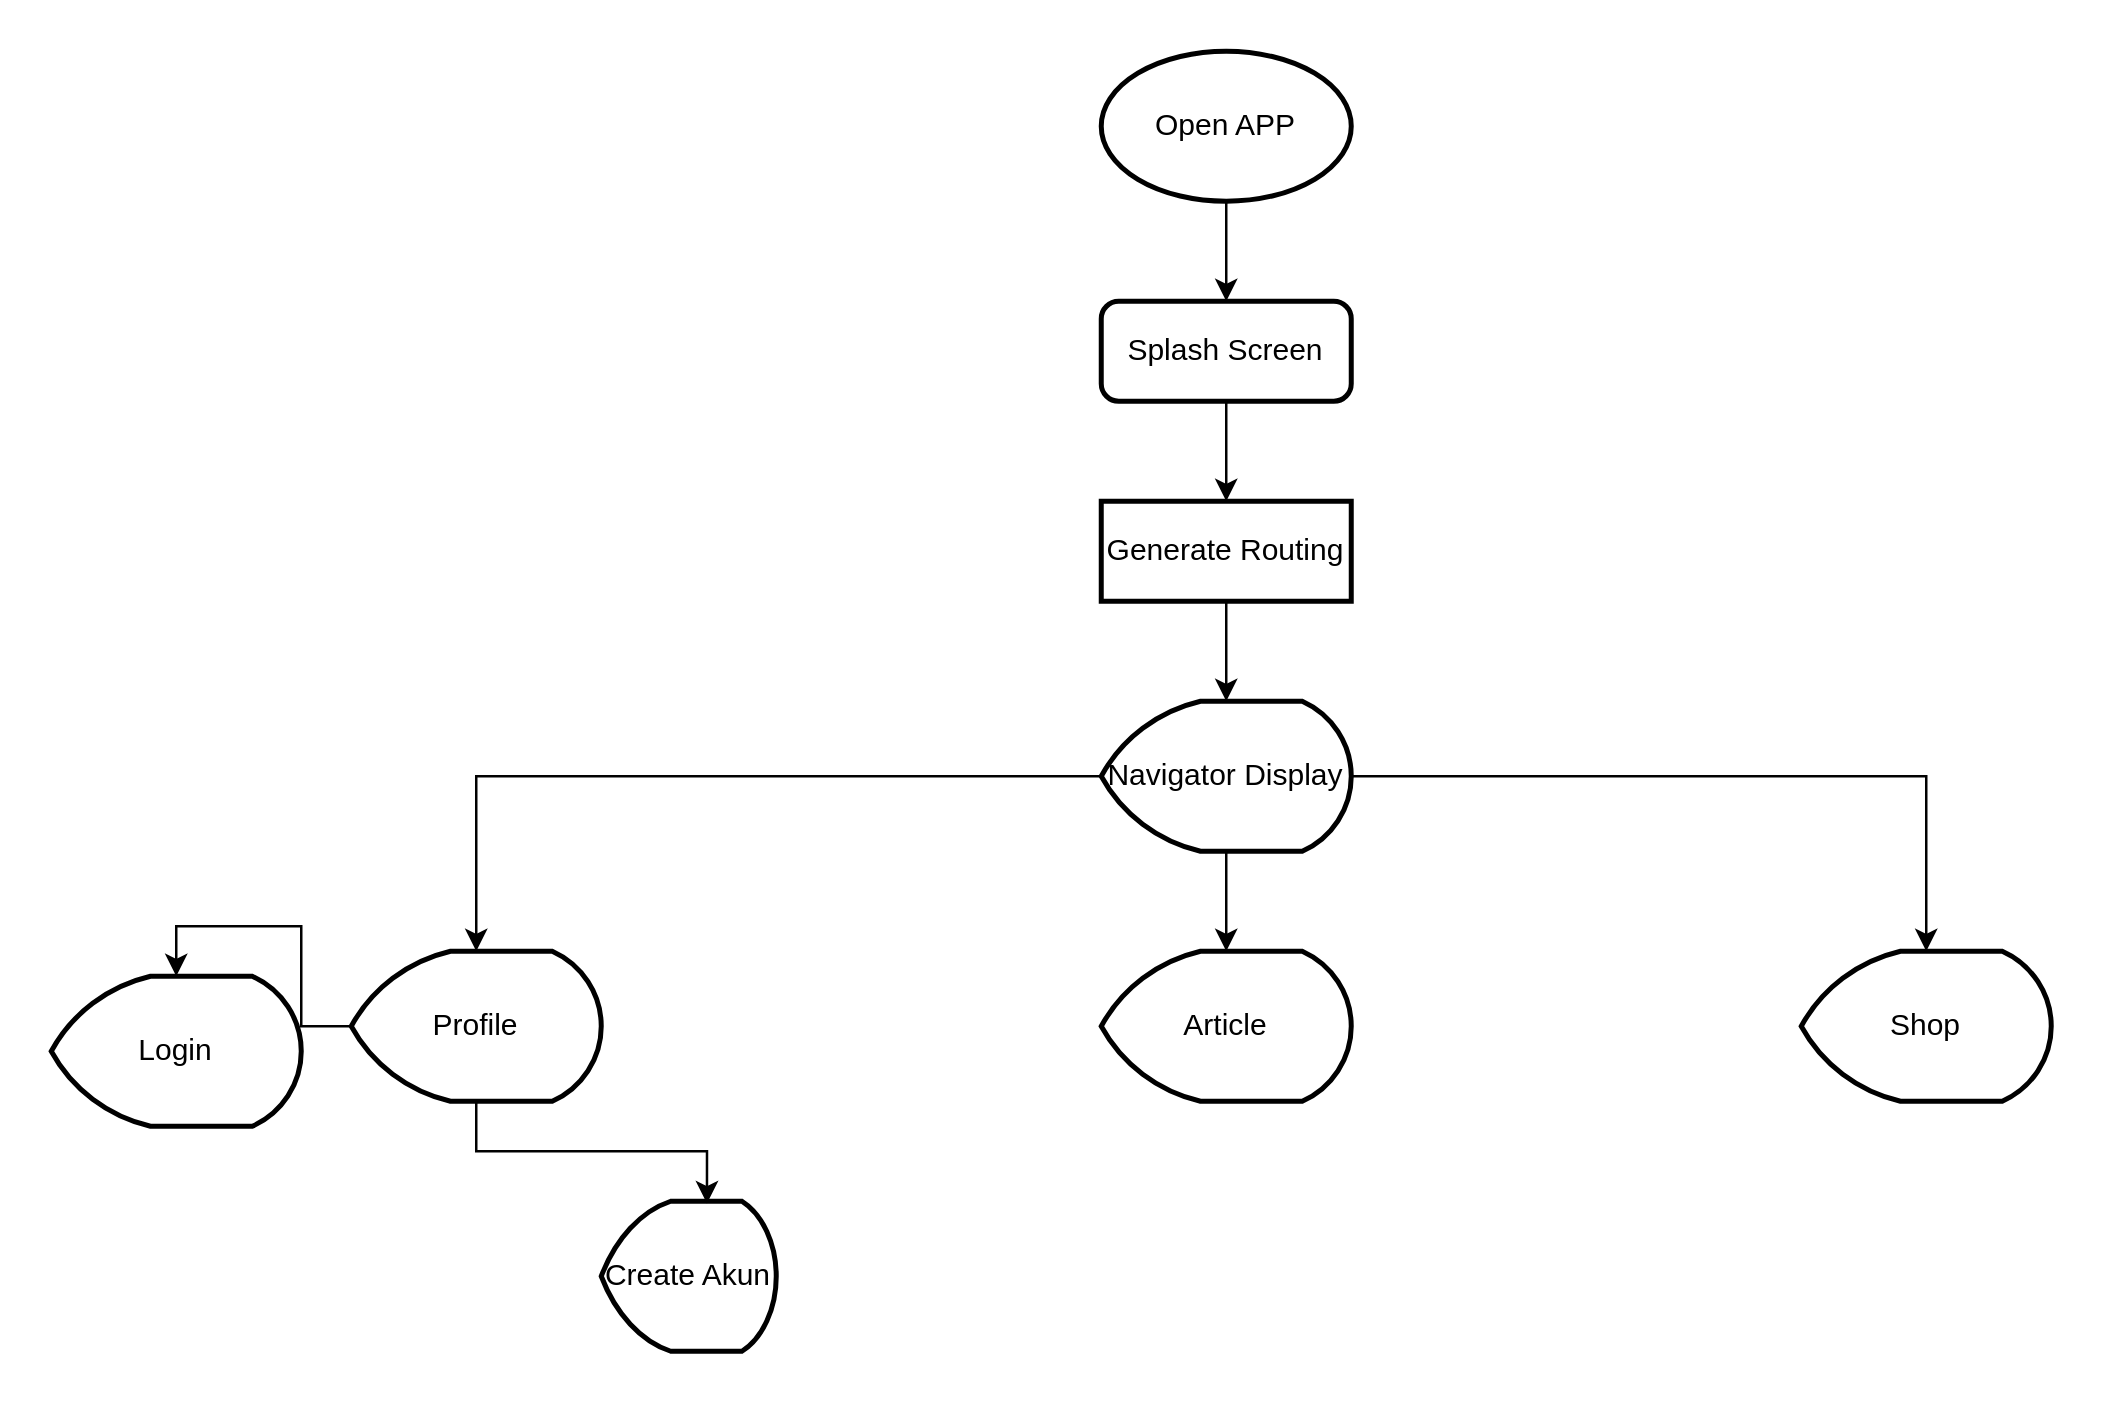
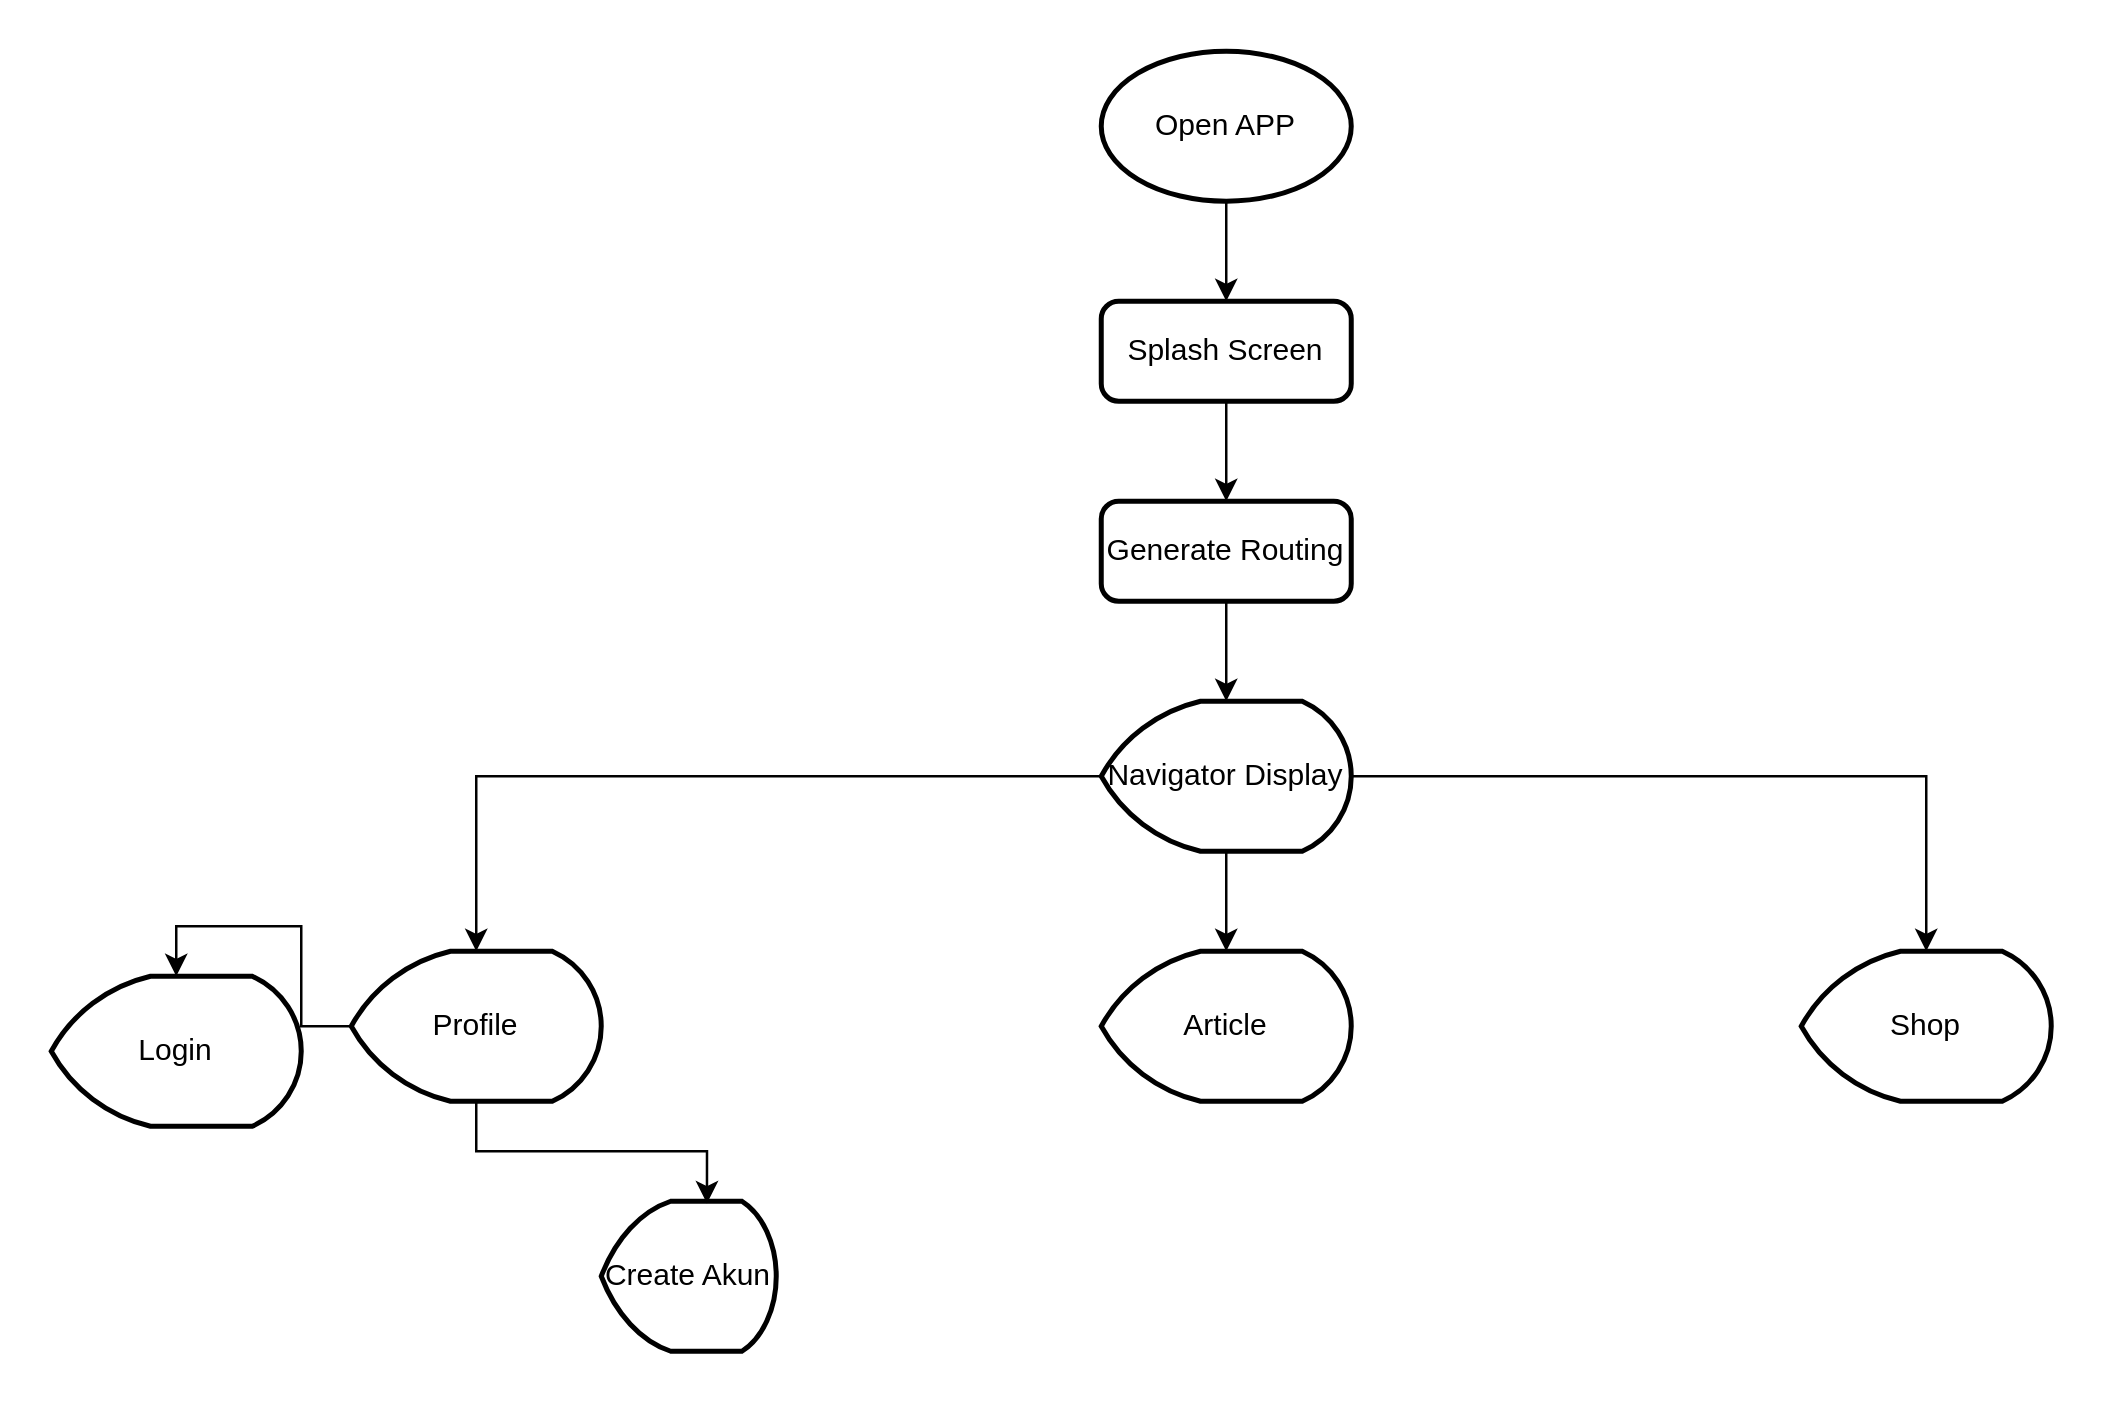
  <mxCell id="0" />
  <mxCell id="1" parent="0" />
  <mxCell id="2" value="" style="edgeStyle=orthogonalEdgeStyle;rounded=0;orthogonalLoop=1;jettySize=auto;html=1;" edge="1" parent="1" source="3" target="5"><mxGeometry relative="1" as="geometry" /></mxCell>
  <mxCell id="3" value="Open APP" style="strokeWidth=2;html=1;shape=mxgraph.flowchart.start_1;whiteSpace=wrap;" vertex="1" parent="1"><mxGeometry x="440" y="20" width="100" height="60" as="geometry" /></mxCell>
  <mxCell id="4" value="" style="edgeStyle=orthogonalEdgeStyle;rounded=0;orthogonalLoop=1;jettySize=auto;html=1;" edge="1" parent="1" source="5" target="7"><mxGeometry relative="1" as="geometry" /></mxCell>
  <mxCell id="5" value="Splash Screen" style="rounded=1;whiteSpace=wrap;html=1;absoluteArcSize=1;arcSize=14;strokeWidth=2;" vertex="1" parent="1"><mxGeometry x="440" y="120" width="100" height="40" as="geometry" /></mxCell>
  <mxCell id="6" value="" style="edgeStyle=orthogonalEdgeStyle;rounded=0;orthogonalLoop=1;jettySize=auto;html=1;" edge="1" parent="1" source="7" target="9"><mxGeometry relative="1" as="geometry" /></mxCell>
- <mxCell id="7" value="Generate Routing" style="whiteSpace=wrap;html=1;absoluteArcSize=1;arcSize=14;strokeWidth=2;rounded=0;" vertex="1" parent="1"><mxGeometry x="440" y="200" width="100" height="40" as="geometry" /></mxCell>
+ <mxCell id="7" value="Generate Routing" style="rounded=1;whiteSpace=wrap;html=1;absoluteArcSize=1;arcSize=14;strokeWidth=2;" vertex="1" parent="1"><mxGeometry x="440" y="200" width="100" height="40" as="geometry" /></mxCell>
  <mxCell id="8" value="" style="edgeStyle=orthogonalEdgeStyle;rounded=0;orthogonalLoop=1;jettySize=auto;html=1;" edge="1" parent="1" source="9" target="11"><mxGeometry relative="1" as="geometry" /></mxCell>
  <mxCell id="9" value="Navigator Display" style="strokeWidth=2;html=1;shape=mxgraph.flowchart.display;whiteSpace=wrap;" vertex="1" parent="1"><mxGeometry x="440" y="280" width="100" height="60" as="geometry" /></mxCell>
  <mxCell id="10" value="Profile" style="strokeWidth=2;html=1;shape=mxgraph.flowchart.display;whiteSpace=wrap;" vertex="1" parent="1"><mxGeometry x="140" y="380" width="100" height="60" as="geometry" /></mxCell>
  <mxCell id="11" value="Article" style="strokeWidth=2;html=1;shape=mxgraph.flowchart.display;whiteSpace=wrap;" vertex="1" parent="1"><mxGeometry x="440" y="380" width="100" height="60" as="geometry" /></mxCell>
  <mxCell id="12" value="Shop" style="strokeWidth=2;html=1;shape=mxgraph.flowchart.display;whiteSpace=wrap;" vertex="1" parent="1"><mxGeometry x="720" y="380" width="100" height="60" as="geometry" /></mxCell>
  <mxCell id="13" style="edgeStyle=orthogonalEdgeStyle;rounded=0;orthogonalLoop=1;jettySize=auto;html=1;entryX=0.5;entryY=0;entryDx=0;entryDy=0;entryPerimeter=0;" edge="1" parent="1" source="9" target="10"><mxGeometry relative="1" as="geometry" /></mxCell>
  <mxCell id="14" style="edgeStyle=orthogonalEdgeStyle;rounded=0;orthogonalLoop=1;jettySize=auto;html=1;entryX=0.5;entryY=0;entryDx=0;entryDy=0;entryPerimeter=0;" edge="1" parent="1" source="9" target="12"><mxGeometry relative="1" as="geometry" /></mxCell>
  <mxCell id="15" value="Login" style="strokeWidth=2;html=1;shape=mxgraph.flowchart.display;whiteSpace=wrap;" vertex="1" parent="1"><mxGeometry x="20" y="390" width="100" height="60" as="geometry" /></mxCell>
  <mxCell id="16" value="Create Akun" style="strokeWidth=2;html=1;shape=mxgraph.flowchart.display;whiteSpace=wrap;" vertex="1" parent="1"><mxGeometry x="240" y="480" width="70" height="60" as="geometry" /></mxCell>
  <mxCell id="17" style="edgeStyle=orthogonalEdgeStyle;rounded=0;orthogonalLoop=1;jettySize=auto;html=1;entryX=0.604;entryY=0.015;entryDx=0;entryDy=0;entryPerimeter=0;" edge="1" parent="1" source="10" target="16"><mxGeometry relative="1" as="geometry" /></mxCell>
  <mxCell id="18" style="edgeStyle=orthogonalEdgeStyle;rounded=0;orthogonalLoop=1;jettySize=auto;html=1;entryX=0.5;entryY=0;entryDx=0;entryDy=0;entryPerimeter=0;" edge="1" parent="1" source="10" target="15"><mxGeometry relative="1" as="geometry" /></mxCell>
